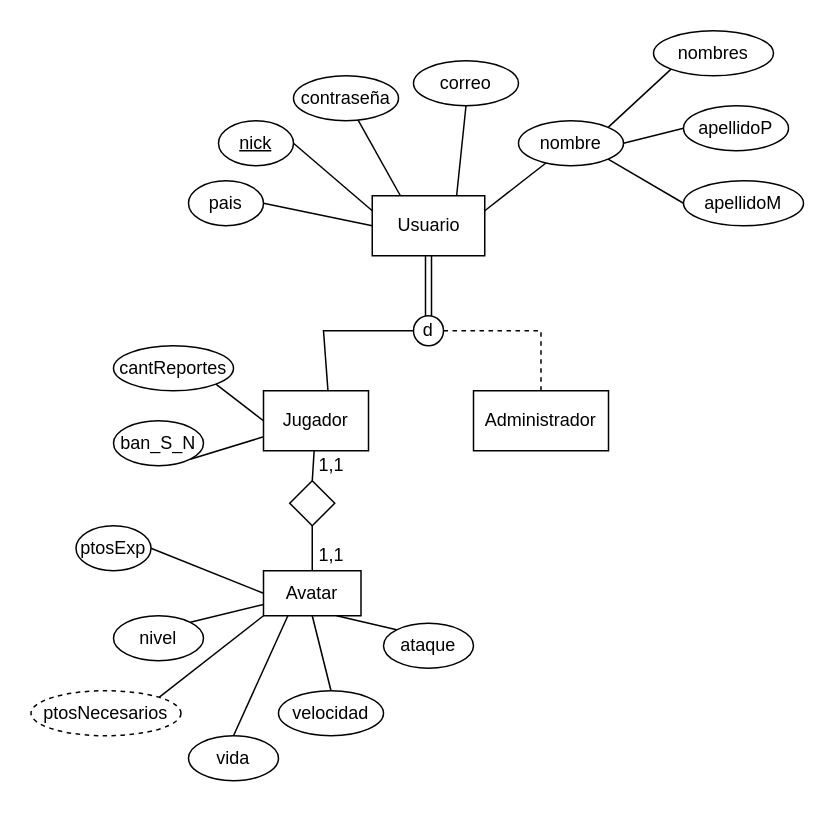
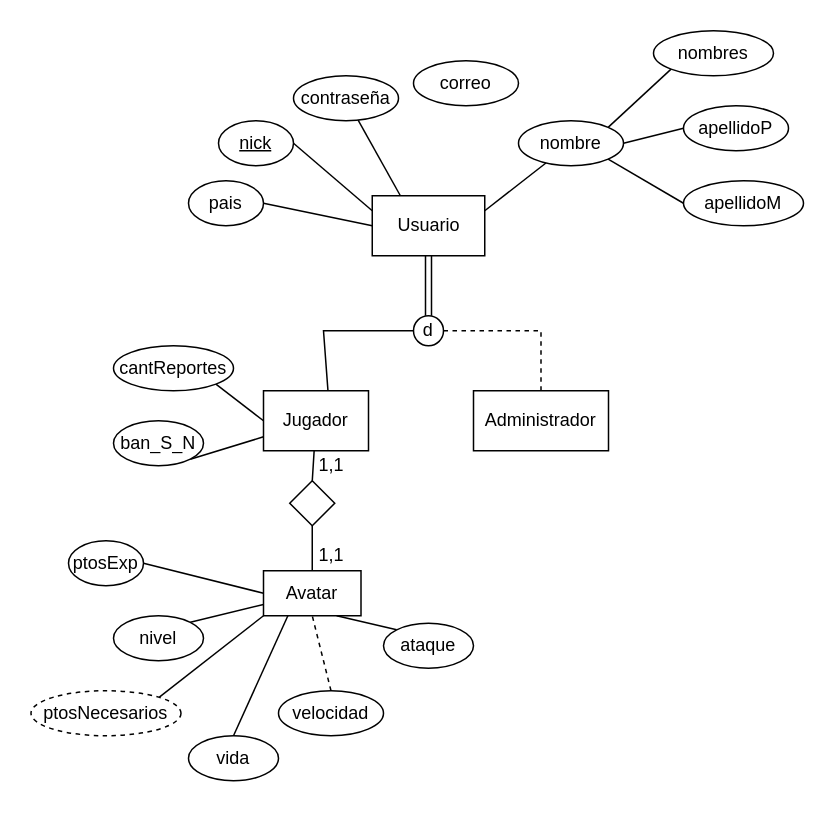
  <mxCell id="0" />
  <mxCell id="1" parent="0" />
  <mxCell id="2" style="edgeStyle=none;shape=link;rounded=0;orthogonalLoop=1;jettySize=auto;html=1;exitX=0.5;exitY=1;exitDx=0;exitDy=0;entryX=0.5;entryY=0;entryDx=0;entryDy=0;endArrow=none;endFill=0;" edge="1" parent="1" source="4" target="24"><mxGeometry relative="1" as="geometry" /></mxCell>
  <mxCell id="3" style="edgeStyle=none;rounded=0;orthogonalLoop=1;jettySize=auto;html=1;exitX=1;exitY=0.25;exitDx=0;exitDy=0;endArrow=none;endFill=0;" edge="1" parent="1" source="4" target="8"><mxGeometry relative="1" as="geometry" /></mxCell>
  <mxCell id="4" value="Usuario" style="whiteSpace=wrap;html=1;align=center;" parent="1" vertex="1"><mxGeometry x="247.5" y="130" width="75" height="40" as="geometry" /></mxCell>
  <mxCell id="5" value="Administrador" style="whiteSpace=wrap;html=1;align=center;" parent="1" vertex="1"><mxGeometry x="315" y="260" width="90" height="40" as="geometry" /></mxCell>
  <mxCell id="6" style="edgeStyle=none;rounded=0;orthogonalLoop=1;jettySize=auto;html=1;exitX=0.614;exitY=0;exitDx=0;exitDy=0;entryX=0;entryY=0.5;entryDx=0;entryDy=0;endArrow=none;endFill=0;exitPerimeter=0;" edge="1" parent="1" source="7" target="24"><mxGeometry relative="1" as="geometry"><Array as="points"><mxPoint x="215" y="220" /></Array></mxGeometry></mxCell>
  <mxCell id="7" value="Jugador" style="whiteSpace=wrap;html=1;align=center;" parent="1" vertex="1"><mxGeometry x="175" y="260" width="70" height="40" as="geometry" /></mxCell>
  <mxCell id="8" value="nombre" style="ellipse;whiteSpace=wrap;html=1;align=center;" parent="1" vertex="1"><mxGeometry x="345" y="80" width="70" height="30" as="geometry" /></mxCell>
  <mxCell id="9" style="rounded=0;orthogonalLoop=1;jettySize=auto;html=1;exitX=0;exitY=1;exitDx=0;exitDy=0;entryX=1;entryY=0;entryDx=0;entryDy=0;endArrow=none;endFill=0;" parent="1" source="10" target="8" edge="1"><mxGeometry relative="1" as="geometry" /></mxCell>
  <mxCell id="10" value="nombres" style="ellipse;whiteSpace=wrap;html=1;align=center;" parent="1" vertex="1"><mxGeometry x="435" y="20" width="80" height="30" as="geometry" /></mxCell>
  <mxCell id="11" style="edgeStyle=none;rounded=0;orthogonalLoop=1;jettySize=auto;html=1;exitX=0;exitY=0.5;exitDx=0;exitDy=0;entryX=1;entryY=0.5;entryDx=0;entryDy=0;endArrow=none;endFill=0;" parent="1" source="12" target="8" edge="1"><mxGeometry relative="1" as="geometry" /></mxCell>
  <mxCell id="12" value="apellidoP" style="ellipse;whiteSpace=wrap;html=1;align=center;" parent="1" vertex="1"><mxGeometry x="455" y="70" width="70" height="30" as="geometry" /></mxCell>
  <mxCell id="13" style="edgeStyle=none;rounded=0;orthogonalLoop=1;jettySize=auto;html=1;exitX=0;exitY=0.5;exitDx=0;exitDy=0;entryX=1;entryY=1;entryDx=0;entryDy=0;endArrow=none;endFill=0;" parent="1" source="14" target="8" edge="1"><mxGeometry relative="1" as="geometry" /></mxCell>
  <mxCell id="14" value="apellidoM" style="ellipse;whiteSpace=wrap;html=1;align=center;" parent="1" vertex="1"><mxGeometry x="455" y="120" width="80" height="30" as="geometry" /></mxCell>
  <mxCell id="15" style="edgeStyle=none;rounded=0;orthogonalLoop=1;jettySize=auto;html=1;exitX=1;exitY=0.5;exitDx=0;exitDy=0;entryX=0;entryY=0.25;entryDx=0;entryDy=0;endArrow=none;endFill=0;" parent="1" source="16" target="4" edge="1"><mxGeometry relative="1" as="geometry" /></mxCell>
  <mxCell id="16" value="&lt;u&gt;nick&lt;/u&gt;" style="ellipse;whiteSpace=wrap;html=1;align=center;" parent="1" vertex="1"><mxGeometry x="145" y="80" width="50" height="30" as="geometry" /></mxCell>
  <mxCell id="17" style="edgeStyle=none;rounded=0;orthogonalLoop=1;jettySize=auto;html=1;endArrow=none;endFill=0;entryX=0.25;entryY=0;entryDx=0;entryDy=0;" parent="1" source="18" target="4" edge="1"><mxGeometry relative="1" as="geometry"><mxPoint x="235" y="100" as="targetPoint" /></mxGeometry></mxCell>
  <mxCell id="18" value="contraseña" style="ellipse;whiteSpace=wrap;html=1;align=center;" parent="1" vertex="1"><mxGeometry x="195" y="50" width="70" height="30" as="geometry" /></mxCell>
  <mxCell id="19" style="edgeStyle=none;rounded=0;orthogonalLoop=1;jettySize=auto;html=1;exitX=1;exitY=0.5;exitDx=0;exitDy=0;entryX=0;entryY=0.5;entryDx=0;entryDy=0;endArrow=none;endFill=0;" parent="1" source="20" target="4" edge="1"><mxGeometry relative="1" as="geometry" /></mxCell>
  <mxCell id="20" value="pais" style="ellipse;whiteSpace=wrap;html=1;align=center;" parent="1" vertex="1"><mxGeometry x="125" y="120" width="50" height="30" as="geometry" /></mxCell>
- <mxCell id="21" style="edgeStyle=none;rounded=0;orthogonalLoop=1;jettySize=auto;html=1;exitX=0.5;exitY=1;exitDx=0;exitDy=0;entryX=0.75;entryY=0;entryDx=0;entryDy=0;endArrow=none;endFill=0;" parent="1" source="22" target="4" edge="1"><mxGeometry relative="1" as="geometry" /></mxCell>
  <mxCell id="22" value="correo" style="ellipse;whiteSpace=wrap;html=1;align=center;" parent="1" vertex="1"><mxGeometry x="275" y="40" width="70" height="30" as="geometry" /></mxCell>
  <mxCell id="23" style="edgeStyle=none;rounded=0;orthogonalLoop=1;jettySize=auto;html=1;exitX=1;exitY=0.5;exitDx=0;exitDy=0;entryX=0.5;entryY=0;entryDx=0;entryDy=0;endArrow=none;endFill=0;dashed=1;" edge="1" parent="1" source="24" target="5"><mxGeometry relative="1" as="geometry"><Array as="points"><mxPoint x="360" y="220" /></Array></mxGeometry></mxCell>
  <mxCell id="24" value="d" style="ellipse;whiteSpace=wrap;html=1;align=center;" parent="1" vertex="1"><mxGeometry x="275" y="210" width="20" height="20" as="geometry" /></mxCell>
  <mxCell id="25" style="edgeStyle=none;rounded=0;orthogonalLoop=1;jettySize=auto;html=1;exitX=1;exitY=1;exitDx=0;exitDy=0;endArrow=none;endFill=0;" edge="1" parent="1" source="26" target="7"><mxGeometry relative="1" as="geometry" /></mxCell>
  <mxCell id="26" value="ban_S_N" style="ellipse;whiteSpace=wrap;html=1;align=center;" parent="1" vertex="1"><mxGeometry x="75" y="280" width="60" height="30" as="geometry" /></mxCell>
  <mxCell id="27" style="rounded=0;orthogonalLoop=1;jettySize=auto;html=1;exitX=1;exitY=1;exitDx=0;exitDy=0;entryX=0;entryY=0.5;entryDx=0;entryDy=0;endArrow=none;endFill=0;" edge="1" parent="1" source="28" target="7"><mxGeometry relative="1" as="geometry" /></mxCell>
  <mxCell id="28" value="cantReportes" style="ellipse;whiteSpace=wrap;html=1;align=center;" parent="1" vertex="1"><mxGeometry x="75" y="230" width="80" height="30" as="geometry" /></mxCell>
  <mxCell id="29" value="Avatar" style="whiteSpace=wrap;html=1;align=center;" parent="1" vertex="1"><mxGeometry x="175" y="380" width="65" height="30" as="geometry" /></mxCell>
  <mxCell id="30" style="edgeStyle=none;rounded=0;orthogonalLoop=1;jettySize=auto;html=1;exitX=1;exitY=0;exitDx=0;exitDy=0;endArrow=none;endFill=0;entryX=0;entryY=0.75;entryDx=0;entryDy=0;" edge="1" parent="1" source="31" target="29"><mxGeometry relative="1" as="geometry"><mxPoint x="185" y="390" as="targetPoint" /></mxGeometry></mxCell>
  <mxCell id="31" value="nivel" style="ellipse;whiteSpace=wrap;html=1;align=center;" parent="1" vertex="1"><mxGeometry x="75" y="410" width="60" height="30" as="geometry" /></mxCell>
  <mxCell id="32" style="edgeStyle=none;rounded=0;orthogonalLoop=1;jettySize=auto;html=1;exitX=1;exitY=0.5;exitDx=0;exitDy=0;entryX=0;entryY=0.5;entryDx=0;entryDy=0;endArrow=none;endFill=0;" edge="1" parent="1" source="33" target="29"><mxGeometry relative="1" as="geometry" /></mxCell>
- <mxCell id="33" value="ptosExp" style="ellipse;whiteSpace=wrap;html=1;align=center;" parent="1" vertex="1"><mxGeometry x="50" y="350" width="50" height="30" as="geometry" /></mxCell>
+ <mxCell id="33" value="ptosExp" style="ellipse;whiteSpace=wrap;html=1;align=center;" parent="1" vertex="1"><mxGeometry x="45" y="360" width="50" height="30" as="geometry" /></mxCell>
  <mxCell id="34" style="edgeStyle=none;rounded=0;orthogonalLoop=1;jettySize=auto;html=1;exitX=0.5;exitY=0;exitDx=0;exitDy=0;entryX=0.25;entryY=1;entryDx=0;entryDy=0;endArrow=none;endFill=0;" edge="1" parent="1" source="35" target="29"><mxGeometry relative="1" as="geometry" /></mxCell>
  <mxCell id="35" value="vida" style="ellipse;whiteSpace=wrap;html=1;align=center;" parent="1" vertex="1"><mxGeometry x="125" y="490" width="60" height="30" as="geometry" /></mxCell>
- <mxCell id="36" style="edgeStyle=none;rounded=0;orthogonalLoop=1;jettySize=auto;html=1;exitX=0.5;exitY=0;exitDx=0;exitDy=0;entryX=0.5;entryY=1;entryDx=0;entryDy=0;endArrow=none;endFill=0;" edge="1" parent="1" source="37" target="29"><mxGeometry relative="1" as="geometry" /></mxCell>
+ <mxCell id="36" style="edgeStyle=none;rounded=0;orthogonalLoop=1;jettySize=auto;html=1;exitX=0.5;exitY=0;exitDx=0;exitDy=0;entryX=0.5;entryY=1;entryDx=0;entryDy=0;endArrow=none;endFill=0;dashed=1;" edge="1" parent="1" source="37" target="29"><mxGeometry relative="1" as="geometry" /></mxCell>
  <mxCell id="37" value="velocidad" style="ellipse;whiteSpace=wrap;html=1;align=center;" parent="1" vertex="1"><mxGeometry x="185" y="460" width="70" height="30" as="geometry" /></mxCell>
  <mxCell id="38" style="edgeStyle=none;rounded=0;orthogonalLoop=1;jettySize=auto;html=1;exitX=0;exitY=0;exitDx=0;exitDy=0;entryX=0.75;entryY=1;entryDx=0;entryDy=0;endArrow=none;endFill=0;" edge="1" parent="1" source="39" target="29"><mxGeometry relative="1" as="geometry" /></mxCell>
  <mxCell id="39" value="ataque" style="ellipse;whiteSpace=wrap;html=1;align=center;" parent="1" vertex="1"><mxGeometry x="255" y="415" width="60" height="30" as="geometry" /></mxCell>
  <mxCell id="40" style="edgeStyle=none;rounded=0;orthogonalLoop=1;jettySize=auto;html=1;exitX=0.5;exitY=0;exitDx=0;exitDy=0;endArrow=none;endFill=0;" edge="1" parent="1" source="42" target="7"><mxGeometry relative="1" as="geometry" /></mxCell>
  <mxCell id="41" style="edgeStyle=none;rounded=0;orthogonalLoop=1;jettySize=auto;html=1;exitX=0.5;exitY=1;exitDx=0;exitDy=0;endArrow=none;endFill=0;" edge="1" parent="1" source="42" target="29"><mxGeometry relative="1" as="geometry" /></mxCell>
  <mxCell id="42" value="" style="rhombus;whiteSpace=wrap;html=1;" vertex="1" parent="1"><mxGeometry x="192.5" y="320" width="30" height="30" as="geometry" /></mxCell>
  <mxCell id="43" value="1,1" style="text;html=1;align=center;verticalAlign=middle;resizable=0;points=[];autosize=1;" vertex="1" parent="1"><mxGeometry x="205" y="300" width="30" height="20" as="geometry" /></mxCell>
  <mxCell id="44" value="1,1" style="text;html=1;align=center;verticalAlign=middle;resizable=0;points=[];autosize=1;" vertex="1" parent="1"><mxGeometry x="205" y="360" width="30" height="20" as="geometry" /></mxCell>
  <mxCell id="45" style="edgeStyle=none;rounded=0;orthogonalLoop=1;jettySize=auto;html=1;exitX=1;exitY=0;exitDx=0;exitDy=0;entryX=0;entryY=1;entryDx=0;entryDy=0;endArrow=none;endFill=0;" edge="1" parent="1" source="46" target="29"><mxGeometry relative="1" as="geometry" /></mxCell>
  <mxCell id="46" value="ptosNecesarios" style="ellipse;whiteSpace=wrap;html=1;align=center;dashed=1;" vertex="1" parent="1"><mxGeometry x="20" y="460" width="100" height="30" as="geometry" /></mxCell>
